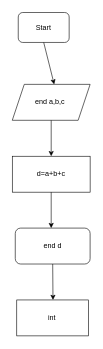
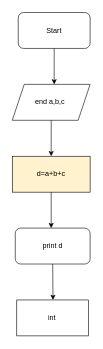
  <mxCell id="0" />
  <mxCell id="1" parent="0" />
- <mxCell id="2" value="Start" style="rounded=1;whiteSpace=wrap;html=1;" vertex="1" parent="1"><mxGeometry x="30" y="20" width="85" height="50" as="geometry" /></mxCell>
+ <mxCell id="2" value="Start" style="rounded=1;whiteSpace=wrap;html=1;" vertex="1" parent="1"><mxGeometry x="30" y="20" width="120" height="60" as="geometry" /></mxCell>
  <mxCell id="3" value="" style="endArrow=classic;html=1;exitX=0.5;exitY=1;exitDx=0;exitDy=0;" edge="1" parent="1" source="2"><mxGeometry width="50" height="50" relative="1" as="geometry"><mxPoint x="100" y="220" as="sourcePoint" /><mxPoint x="90" y="140" as="targetPoint" /></mxGeometry></mxCell>
  <mxCell id="4" value="end a,b,c&amp;nbsp;" style="shape=parallelogram;perimeter=parallelogramPerimeter;whiteSpace=wrap;html=1;fixedSize=1;" vertex="1" parent="1"><mxGeometry x="20" y="140" width="130" height="60" as="geometry" /></mxCell>
  <mxCell id="5" value="" style="endArrow=classic;html=1;exitX=0.5;exitY=1;exitDx=0;exitDy=0;" edge="1" parent="1" source="4"><mxGeometry width="50" height="50" relative="1" as="geometry"><mxPoint x="100" y="220" as="sourcePoint" /><mxPoint x="85" y="260" as="targetPoint" /></mxGeometry></mxCell>
- <mxCell id="6" value="d=a+b+c" style="rounded=0;whiteSpace=wrap;html=1;" vertex="1" parent="1"><mxGeometry x="20" y="260" width="130" height="60" as="geometry" /></mxCell>
+ <mxCell id="6" value="d=a+b+c" style="rounded=0;whiteSpace=wrap;html=1;fillColor=#fff2cc;" vertex="1" parent="1"><mxGeometry x="20" y="260" width="130" height="60" as="geometry" /></mxCell>
  <mxCell id="7" value="" style="endArrow=classic;html=1;exitX=0.5;exitY=1;exitDx=0;exitDy=0;" edge="1" parent="1" source="6"><mxGeometry width="50" height="50" relative="1" as="geometry"><mxPoint x="100" y="320" as="sourcePoint" /><mxPoint x="85" y="380" as="targetPoint" /></mxGeometry></mxCell>
- <mxCell id="8" value="end d" style="rounded=1;whiteSpace=wrap;html=1;" vertex="1" parent="1"><mxGeometry x="25" y="380" width="125" height="60" as="geometry" /></mxCell>
+ <mxCell id="8" value="print d" style="rounded=1;whiteSpace=wrap;html=1;" vertex="1" parent="1"><mxGeometry x="25" y="380" width="125" height="60" as="geometry" /></mxCell>
  <mxCell id="9" value="" style="endArrow=classic;html=1;exitX=0.5;exitY=1;exitDx=0;exitDy=0;" edge="1" parent="1" source="8"><mxGeometry width="50" height="50" relative="1" as="geometry"><mxPoint x="100" y="510" as="sourcePoint" /><mxPoint x="88" y="500" as="targetPoint" /></mxGeometry></mxCell>
  <mxCell id="10" value="int&amp;nbsp;&lt;br&gt;" style="rounded=0;whiteSpace=wrap;html=1;" vertex="1" parent="1"><mxGeometry x="27.5" y="500" width="120" height="60" as="geometry" /></mxCell>
